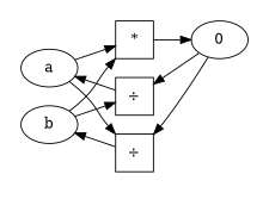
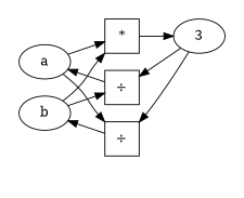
  digraph {
    rankdir=LR
    edge [weight=50]
    n1 [label="÷" shape=square]
    n2 [label="*" shape=square]
    n3 [label="÷" shape=square]
    a
    b
-   n6 [label=0]
+   n6 [label=3]
    subgraph cluster_1 {
      style=invis
      n1
      n2
      n3
    }
    subgraph cluster_2 {
      style=invis
      a
      b
    }
    subgraph cluster_3 {
      style=invis
      n6
    }
    n1 -> b
    n2 -> n6
    n3 -> a
    a -> n1
    a -> n2
    a -> n6 [minlen=2 style=invis weight=0]
    b -> n2
    b -> n3
    b -> n6 [minlen=2 style=invis weight=0]
    n6 -> n1 [weight=""]
    n6 -> n3 [weight=""]
  }
